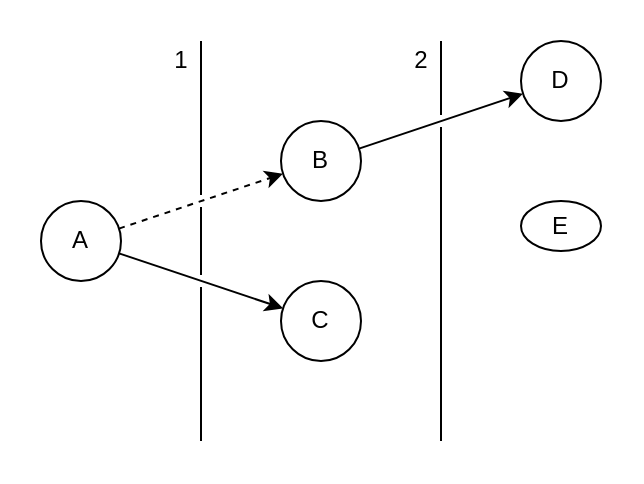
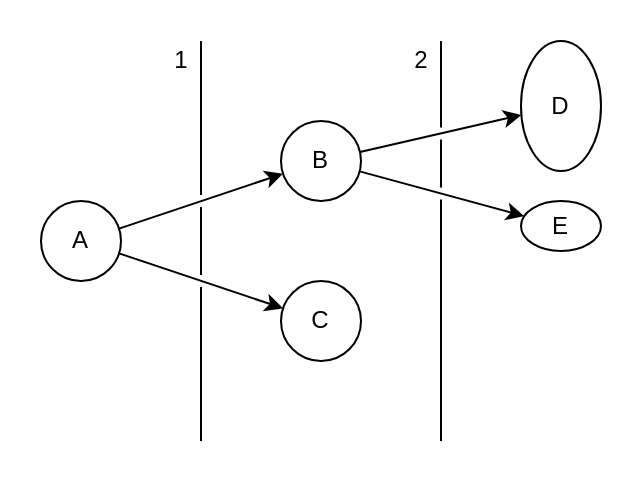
  <mxCell id="0" />
  <mxCell id="1" parent="0" />
- <mxCell id="2" value="" style="edgeStyle=none;jumpStyle=none;orthogonalLoop=1;jettySize=auto;html=1;fontFamily=Helvetica;rounded=0;dashed=1;" parent="1" source="4" target="7" edge="1"><mxGeometry relative="1" as="geometry" /></mxCell>
+ <mxCell id="2" value="" style="edgeStyle=none;jumpStyle=none;orthogonalLoop=1;jettySize=auto;html=1;fontFamily=Helvetica;rounded=0;" parent="1" source="4" target="7" edge="1"><mxGeometry relative="1" as="geometry" /></mxCell>
  <mxCell id="3" value="" style="edgeStyle=none;jumpStyle=none;orthogonalLoop=1;jettySize=auto;html=1;fontFamily=Helvetica;rounded=0;" parent="1" source="4" target="11" edge="1"><mxGeometry relative="1" as="geometry" /></mxCell>
  <mxCell id="4" value="A" style="ellipse;whiteSpace=wrap;html=1;fontFamily=Helvetica;rounded=0;" parent="1" vertex="1"><mxGeometry x="20" y="100" width="40" height="40" as="geometry" /></mxCell>
+ <mxCell id="5" value="" style="edgeStyle=none;orthogonalLoop=1;jettySize=auto;html=1;fontFamily=Helvetica;rounded=0;" parent="1" source="7" target="8" edge="1"><mxGeometry relative="1" as="geometry" /></mxCell>
  <mxCell id="6" value="" style="edgeStyle=none;orthogonalLoop=1;jettySize=auto;html=1;fontFamily=Helvetica;rounded=0;" parent="1" source="7" target="9" edge="1"><mxGeometry relative="1" as="geometry" /></mxCell>
  <mxCell id="7" value="B" style="ellipse;whiteSpace=wrap;html=1;fontFamily=Helvetica;rounded=0;" parent="1" vertex="1"><mxGeometry x="140" y="60" width="40" height="40" as="geometry" /></mxCell>
  <mxCell id="8" value="E" style="ellipse;whiteSpace=wrap;html=1;shadow=0;fontFamily=Helvetica;rounded=0;" parent="1" vertex="1"><mxGeometry x="260" y="100" width="40" height="25" as="geometry" /></mxCell>
- <mxCell id="9" value="D" style="ellipse;whiteSpace=wrap;html=1;fontFamily=Helvetica;rounded=0;" parent="1" vertex="1"><mxGeometry x="260" y="20" width="40" height="40" as="geometry" /></mxCell>
+ <mxCell id="9" value="D" style="ellipse;whiteSpace=wrap;html=1;fontFamily=Helvetica;rounded=0;" parent="1" vertex="1"><mxGeometry x="260" y="20" width="40" height="65" as="geometry" /></mxCell>
  <mxCell id="10" value="" style="endArrow=none;html=1;jumpStyle=gap;fontFamily=Helvetica;rounded=0;" parent="1" edge="1"><mxGeometry width="50" height="50" relative="1" as="geometry"><mxPoint x="100" y="220" as="sourcePoint" /><mxPoint x="100" y="20" as="targetPoint" /></mxGeometry></mxCell>
  <mxCell id="11" value="C" style="ellipse;whiteSpace=wrap;html=1;fontFamily=Helvetica;rounded=0;" parent="1" vertex="1"><mxGeometry x="140" y="140" width="40" height="40" as="geometry" /></mxCell>
  <mxCell id="12" value="1" style="text;html=1;align=center;verticalAlign=middle;resizable=0;points=[];autosize=1;fontFamily=Helvetica;rounded=0;" parent="1" vertex="1"><mxGeometry x="80" y="20" width="20" height="20" as="geometry" /></mxCell>
  <mxCell id="13" value="2" style="text;html=1;align=center;verticalAlign=middle;resizable=0;points=[];autosize=1;glass=0;fontFamily=Helvetica;rounded=0;" parent="1" vertex="1"><mxGeometry x="200" y="20" width="20" height="20" as="geometry" /></mxCell>
  <mxCell id="14" value="" style="endArrow=none;html=1;jumpStyle=gap;shadow=0;fontFamily=Helvetica;rounded=0;" parent="1" edge="1"><mxGeometry width="50" height="50" relative="1" as="geometry"><mxPoint x="220" y="220" as="sourcePoint" /><mxPoint x="220" y="20" as="targetPoint" /></mxGeometry></mxCell>
